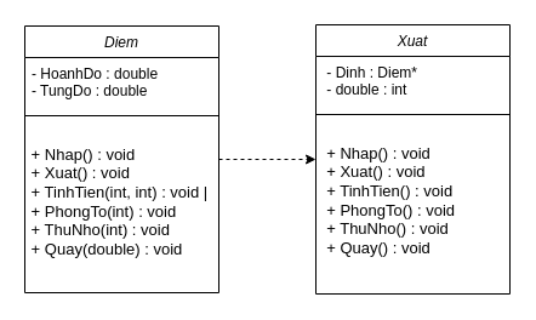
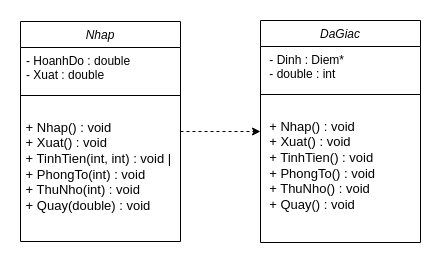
  <mxCell id="0" />
  <mxCell id="1" parent="0" />
  <mxCell id="2" value="" style="edgeStyle=orthogonalEdgeStyle;rounded=0;orthogonalLoop=1;jettySize=auto;html=1;dashed=1;" edge="1" parent="1" source="3" target="7"><mxGeometry relative="1" as="geometry" /></mxCell>
- <mxCell id="3" value="Diem" style="swimlane;fontStyle=2;align=center;verticalAlign=top;childLayout=stackLayout;horizontal=1;startSize=26;horizontalStack=0;resizeParent=1;resizeLast=0;collapsible=1;marginBottom=0;rounded=0;shadow=0;strokeWidth=1;" parent="1" vertex="1"><mxGeometry x="20" y="21" width="160" height="220" as="geometry"><mxRectangle x="230" y="140" width="160" height="26" as="alternateBounds" /></mxGeometry></mxCell>
- <mxCell id="4" value="- HoanhDo : double &#10;- TungDo : double" style="text;align=left;verticalAlign=top;spacingLeft=4;spacingRight=4;overflow=hidden;rotatable=0;points=[[0,0.5],[1,0.5]];portConstraint=eastwest;" parent="3" vertex="1"><mxGeometry y="26" width="160" height="44" as="geometry" /></mxCell>
+ <mxCell id="3" value="Nhap" style="swimlane;fontStyle=2;align=center;verticalAlign=top;childLayout=stackLayout;horizontal=1;startSize=26;horizontalStack=0;resizeParent=1;resizeLast=0;collapsible=1;marginBottom=0;rounded=0;shadow=0;strokeWidth=1;" parent="1" vertex="1"><mxGeometry x="20" y="21" width="160" height="220" as="geometry"><mxRectangle x="230" y="140" width="160" height="26" as="alternateBounds" /></mxGeometry></mxCell>
+ <mxCell id="4" value="- HoanhDo : double &#10;- Xuat : double" style="text;align=left;verticalAlign=top;spacingLeft=4;spacingRight=4;overflow=hidden;rotatable=0;points=[[0,0.5],[1,0.5]];portConstraint=eastwest;" parent="3" vertex="1"><mxGeometry y="26" width="160" height="44" as="geometry" /></mxCell>
  <mxCell id="5" value="" style="line;html=1;strokeWidth=1;align=left;verticalAlign=middle;spacingTop=-1;spacingLeft=3;spacingRight=3;rotatable=0;labelPosition=right;points=[];portConstraint=eastwest;" parent="3" vertex="1"><mxGeometry y="70" width="160" height="8" as="geometry" /></mxCell>
  <mxCell id="6" value="&lt;div style=&quot;font-size: 13px;&quot;&gt;&amp;nbsp;+ Nhap() : void&amp;nbsp;&lt;/div&gt;&lt;div style=&quot;font-size: 13px;&quot;&gt;&amp;nbsp;+ Xuat() : void&amp;nbsp;&lt;/div&gt;&lt;div style=&quot;font-size: 13px;&quot;&gt;&amp;nbsp;+ TinhTien(int, int) : void |&amp;nbsp; &amp;nbsp;+ PhongTo(int) : void&amp;nbsp;&lt;/div&gt;&lt;div style=&quot;font-size: 13px;&quot;&gt;&amp;nbsp;+ ThuNho(int) : void&amp;nbsp;&lt;/div&gt;&lt;div style=&quot;font-size: 13px;&quot;&gt;&amp;nbsp;+ Quay(double) : void&amp;nbsp; &amp;nbsp;&lt;br&gt;&lt;/div&gt;" style="text;html=1;align=left;verticalAlign=middle;whiteSpace=wrap;rounded=0;" parent="3" vertex="1"><mxGeometry y="78" width="160" height="134" as="geometry" /></mxCell>
- <mxCell id="7" value="Xuat" style="swimlane;fontStyle=2;align=center;verticalAlign=top;childLayout=stackLayout;horizontal=1;startSize=26;horizontalStack=0;resizeParent=1;resizeLast=0;collapsible=1;marginBottom=0;rounded=0;shadow=0;strokeWidth=1;" vertex="1" parent="1"><mxGeometry x="260" y="20" width="160" height="222" as="geometry"><mxRectangle x="230" y="140" width="160" height="26" as="alternateBounds" /></mxGeometry></mxCell>
+ <mxCell id="7" value="DaGiac" style="swimlane;fontStyle=2;align=center;verticalAlign=top;childLayout=stackLayout;horizontal=1;startSize=26;horizontalStack=0;resizeParent=1;resizeLast=0;collapsible=1;marginBottom=0;rounded=0;shadow=0;strokeWidth=1;" vertex="1" parent="1"><mxGeometry x="260" y="20" width="160" height="222" as="geometry"><mxRectangle x="230" y="140" width="160" height="26" as="alternateBounds" /></mxGeometry></mxCell>
  <mxCell id="8" value=" - Dinh : Diem*&#10; - double : int  " style="text;align=left;verticalAlign=top;spacingLeft=4;spacingRight=4;overflow=hidden;rotatable=0;points=[[0,0.5],[1,0.5]];portConstraint=eastwest;" vertex="1" parent="7"><mxGeometry y="26" width="160" height="44" as="geometry" /></mxCell>
  <mxCell id="9" value="" style="line;html=1;strokeWidth=1;align=left;verticalAlign=middle;spacingTop=-1;spacingLeft=3;spacingRight=3;rotatable=0;labelPosition=right;points=[];portConstraint=eastwest;" vertex="1" parent="7"><mxGeometry y="70" width="160" height="8" as="geometry" /></mxCell>
  <mxCell id="10" value="&lt;div style=&quot;font-size: 13px;&quot;&gt;&amp;nbsp; + Nhap() : void&amp;nbsp;&lt;/div&gt;&lt;div style=&quot;font-size: 13px;&quot;&gt;&amp;nbsp; + Xuat() : void&amp;nbsp;&lt;/div&gt;&lt;div style=&quot;font-size: 13px;&quot;&gt;&amp;nbsp; + TinhTien() : void&amp;nbsp;&lt;/div&gt;&lt;div style=&quot;font-size: 13px;&quot;&gt;&amp;nbsp; + PhongTo() : void&amp;nbsp;&lt;/div&gt;&lt;div style=&quot;font-size: 13px;&quot;&gt;&amp;nbsp; + ThuNho() : void&amp;nbsp;&lt;/div&gt;&lt;div style=&quot;font-size: 13px;&quot;&gt;&amp;nbsp; + Quay() : void&amp;nbsp; &amp;nbsp;&lt;br&gt;&lt;/div&gt;" style="text;html=1;align=left;verticalAlign=middle;whiteSpace=wrap;rounded=0;" vertex="1" parent="7"><mxGeometry y="78" width="160" height="134" as="geometry" /></mxCell>
